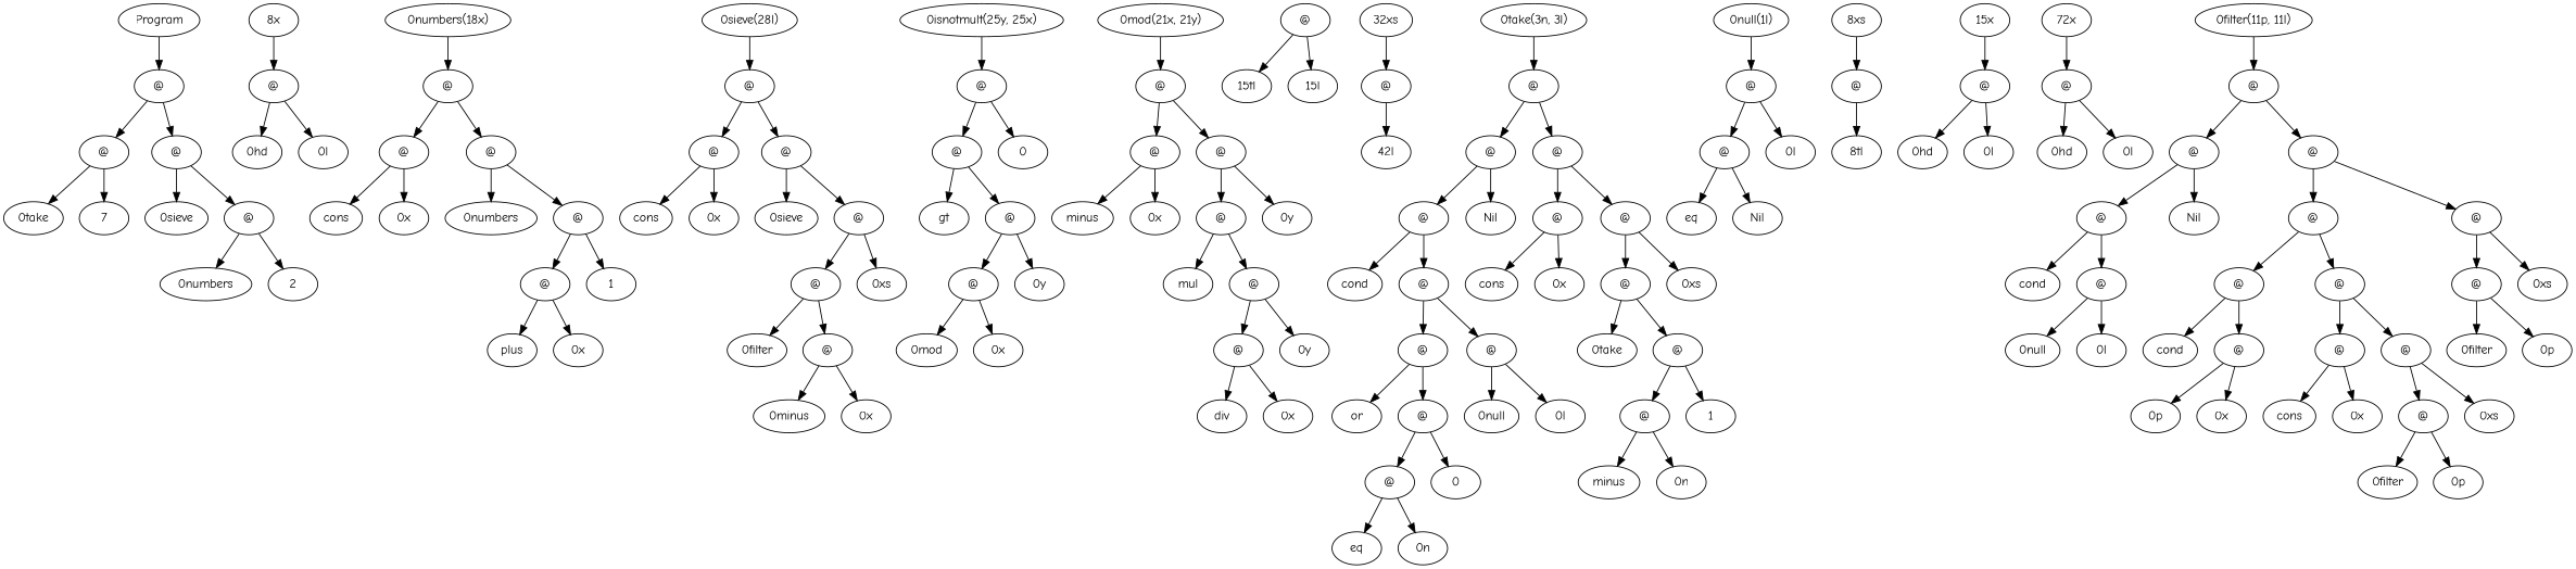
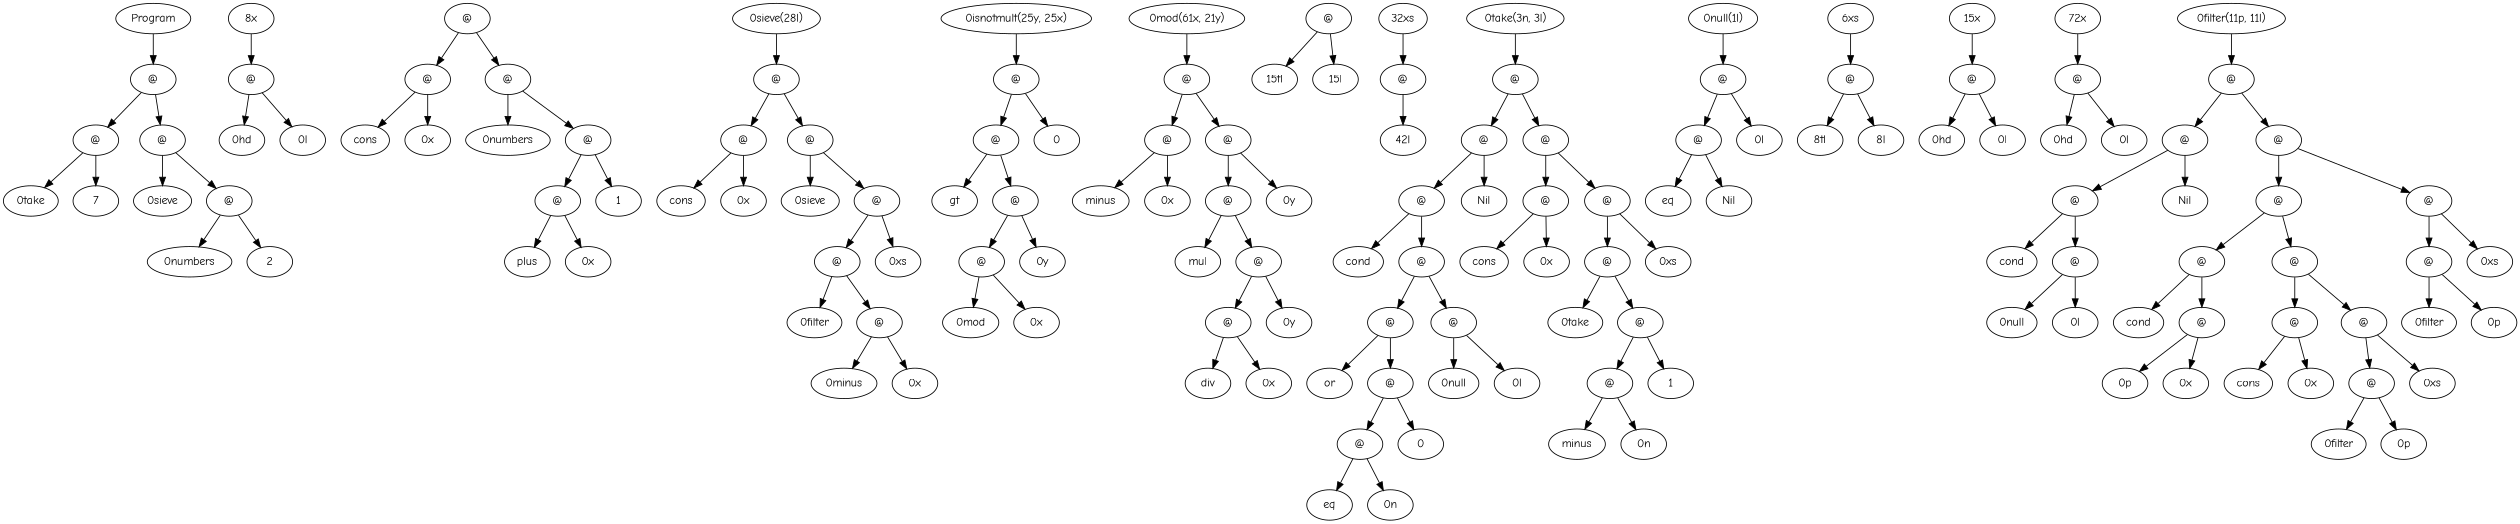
  digraph {
    fontname="Comic Neue"
    node [fontname="Comic Neue"]
    edge [fontname="Comic Neue"]
    n1 [label=Program]
    n2 [label="@"]
    n3 [label="@"]
    n4 [label="@"]
    n5 [label="0take"]
    n6 [label=7]
    n7 [label="0sieve"]
    n8 [label="@"]
    n9 [label="0numbers"]
    n10 [label=2]
    n11 [label="8x"]
    n12 [label="@"]
    n13 [label="0hd"]
    n14 [label="0l"]
-   n15 [label="0numbers(18x)"]
    n16 [label="@"]
    n17 [label="@"]
    n18 [label="@"]
    n19 [label=cons]
    n20 [label="0x"]
    n21 [label="0numbers"]
    n22 [label="@"]
    n23 [label="@"]
    n24 [label=1]
    n25 [label=plus]
    n26 [label="0x"]
    n27 [label="0sieve(28l)"]
    n28 [label="@"]
    n29 [label="@"]
    n30 [label="@"]
    n31 [label=cons]
    n32 [label="0x"]
    n33 [label="0sieve"]
    n34 [label="@"]
    n35 [label="@"]
    n36 [label="0xs"]
    n37 [label="0filter"]
    n38 [label="@"]
    n39 [label="0minus"]
    n40 [label="0x"]
    n41 [label="0isnotmult(25y, 25x)"]
    n42 [label="@"]
    n43 [label="@"]
    n44 [label=0]
    n45 [label=gt]
    n46 [label="@"]
    n47 [label="@"]
    n48 [label="0y"]
    n49 [label="0mod"]
    n50 [label="0x"]
-   n51 [label="0mod(21x, 21y)"]
+   n51 [label="0mod(61x, 21y)"]
    n52 [label="@"]
    n53 [label="@"]
    n54 [label="@"]
    n55 [label=minus]
    n56 [label="0x"]
    n57 [label="@"]
    n58 [label="0y"]
    n59 [label=mul]
    n60 [label="@"]
    n61 [label="@"]
    n62 [label="0y"]
    n63 [label=div]
    n64 [label="0x"]
    n65 [label="@"]
    n66 [label="15tl"]
    n67 [label="15l"]
    n68 [label="32xs"]
    n69 [label="@"]
    n70 [label="42l"]
    n71 [label="0take(3n, 3l)"]
    n72 [label="@"]
    n73 [label="@"]
    n74 [label="@"]
    n75 [label="@"]
    n76 [label=Nil]
    n77 [label="@"]
    n78 [label="@"]
    n79 [label=cond]
    n80 [label="@"]
    n81 [label="@"]
    n82 [label="@"]
    n83 [label=or]
    n84 [label="@"]
    n85 [label="0null"]
    n86 [label="0l"]
    n87 [label="@"]
    n88 [label=0]
    n89 [label=eq]
    n90 [label="0n"]
    n91 [label=cons]
    n92 [label="0x"]
    n93 [label="@"]
    n94 [label="0xs"]
    n95 [label="0take"]
    n96 [label="@"]
    n97 [label="@"]
    n98 [label=1]
    n99 [label=minus]
    n100 [label="0n"]
    n101 [label="0null(1l)"]
    n102 [label="@"]
    n103 [label="@"]
    n104 [label="0l"]
    n105 [label=eq]
    n106 [label=Nil]
-   n107 [label="8xs"]
+   n107 [label="6xs"]
    n108 [label="@"]
    n109 [label="8tl"]
+   n110 [label="8l"]
    n111 [label="15x"]
    n112 [label="@"]
    n113 [label="0hd"]
    n114 [label="0l"]
    n115 [label="72x"]
    n116 [label="@"]
    n117 [label="0hd"]
    n118 [label="0l"]
    n119 [label="0filter(11p, 11l)"]
    n120 [label="@"]
    n121 [label="@"]
    n122 [label="@"]
    n123 [label="@"]
    n124 [label=Nil]
    n125 [label="@"]
    n126 [label="@"]
    n127 [label=cond]
    n128 [label="@"]
    n129 [label="0null"]
    n130 [label="0l"]
    n131 [label="@"]
    n132 [label="@"]
    n133 [label="@"]
    n134 [label="0xs"]
    n135 [label=cond]
    n136 [label="@"]
    n137 [label="@"]
    n138 [label="@"]
    n139 [label="0p"]
    n140 [label="0x"]
    n141 [label=cons]
    n142 [label="0x"]
    n143 [label="@"]
    n144 [label="0xs"]
    n145 [label="0filter"]
    n146 [label="0p"]
    n147 [label="0filter"]
    n148 [label="0p"]
    n1 -> n2
    n2 -> n3
    n2 -> n4
    n3 -> n5
    n3 -> n6
    n4 -> n7
    n4 -> n8
    n8 -> n9
    n8 -> n10
    n11 -> n12
    n12 -> n13
    n12 -> n14
-   n15 -> n16
    n16 -> n17
    n16 -> n18
    n17 -> n19
    n17 -> n20
    n18 -> n21
    n18 -> n22
    n22 -> n23
    n22 -> n24
    n23 -> n25
    n23 -> n26
    n27 -> n28
    n28 -> n29
    n28 -> n30
    n29 -> n31
    n29 -> n32
    n30 -> n33
    n30 -> n34
    n34 -> n35
    n34 -> n36
    n35 -> n37
    n35 -> n38
    n38 -> n39
    n38 -> n40
    n41 -> n42
    n42 -> n43
    n42 -> n44
    n43 -> n45
    n43 -> n46
    n46 -> n47
    n46 -> n48
    n47 -> n49
    n47 -> n50
    n51 -> n52
    n52 -> n53
    n52 -> n54
    n53 -> n55
    n53 -> n56
    n54 -> n57
    n54 -> n58
    n57 -> n59
    n57 -> n60
    n60 -> n61
    n60 -> n62
    n61 -> n63
    n61 -> n64
    n65 -> n66
    n65 -> n67
    n68 -> n69
    n69 -> n70
    n71 -> n72
    n72 -> n73
    n72 -> n74
    n73 -> n75
    n73 -> n76
    n74 -> n77
    n74 -> n78
    n75 -> n79
    n75 -> n80
    n77 -> n91
    n77 -> n92
    n78 -> n93
    n78 -> n94
    n80 -> n81
    n80 -> n82
    n81 -> n83
    n81 -> n84
    n82 -> n85
    n82 -> n86
    n84 -> n87
    n84 -> n88
    n87 -> n89
    n87 -> n90
    n93 -> n95
    n93 -> n96
    n96 -> n97
    n96 -> n98
    n97 -> n99
    n97 -> n100
    n101 -> n102
    n102 -> n103
    n102 -> n104
    n103 -> n105
    n103 -> n106
    n107 -> n108
    n108 -> n109
+   n108 -> n110
    n111 -> n112
    n112 -> n113
    n112 -> n114
    n115 -> n116
    n116 -> n117
    n116 -> n118
    n119 -> n120
    n120 -> n121
    n120 -> n122
    n121 -> n123
    n121 -> n124
    n122 -> n125
    n122 -> n126
    n123 -> n127
    n123 -> n128
    n125 -> n131
    n125 -> n132
    n126 -> n133
    n126 -> n134
    n128 -> n129
    n128 -> n130
    n131 -> n135
    n131 -> n136
    n132 -> n137
    n132 -> n138
    n133 -> n147
    n133 -> n148
    n136 -> n139
    n136 -> n140
    n137 -> n141
    n137 -> n142
    n138 -> n143
    n138 -> n144
    n143 -> n145
    n143 -> n146
  }
